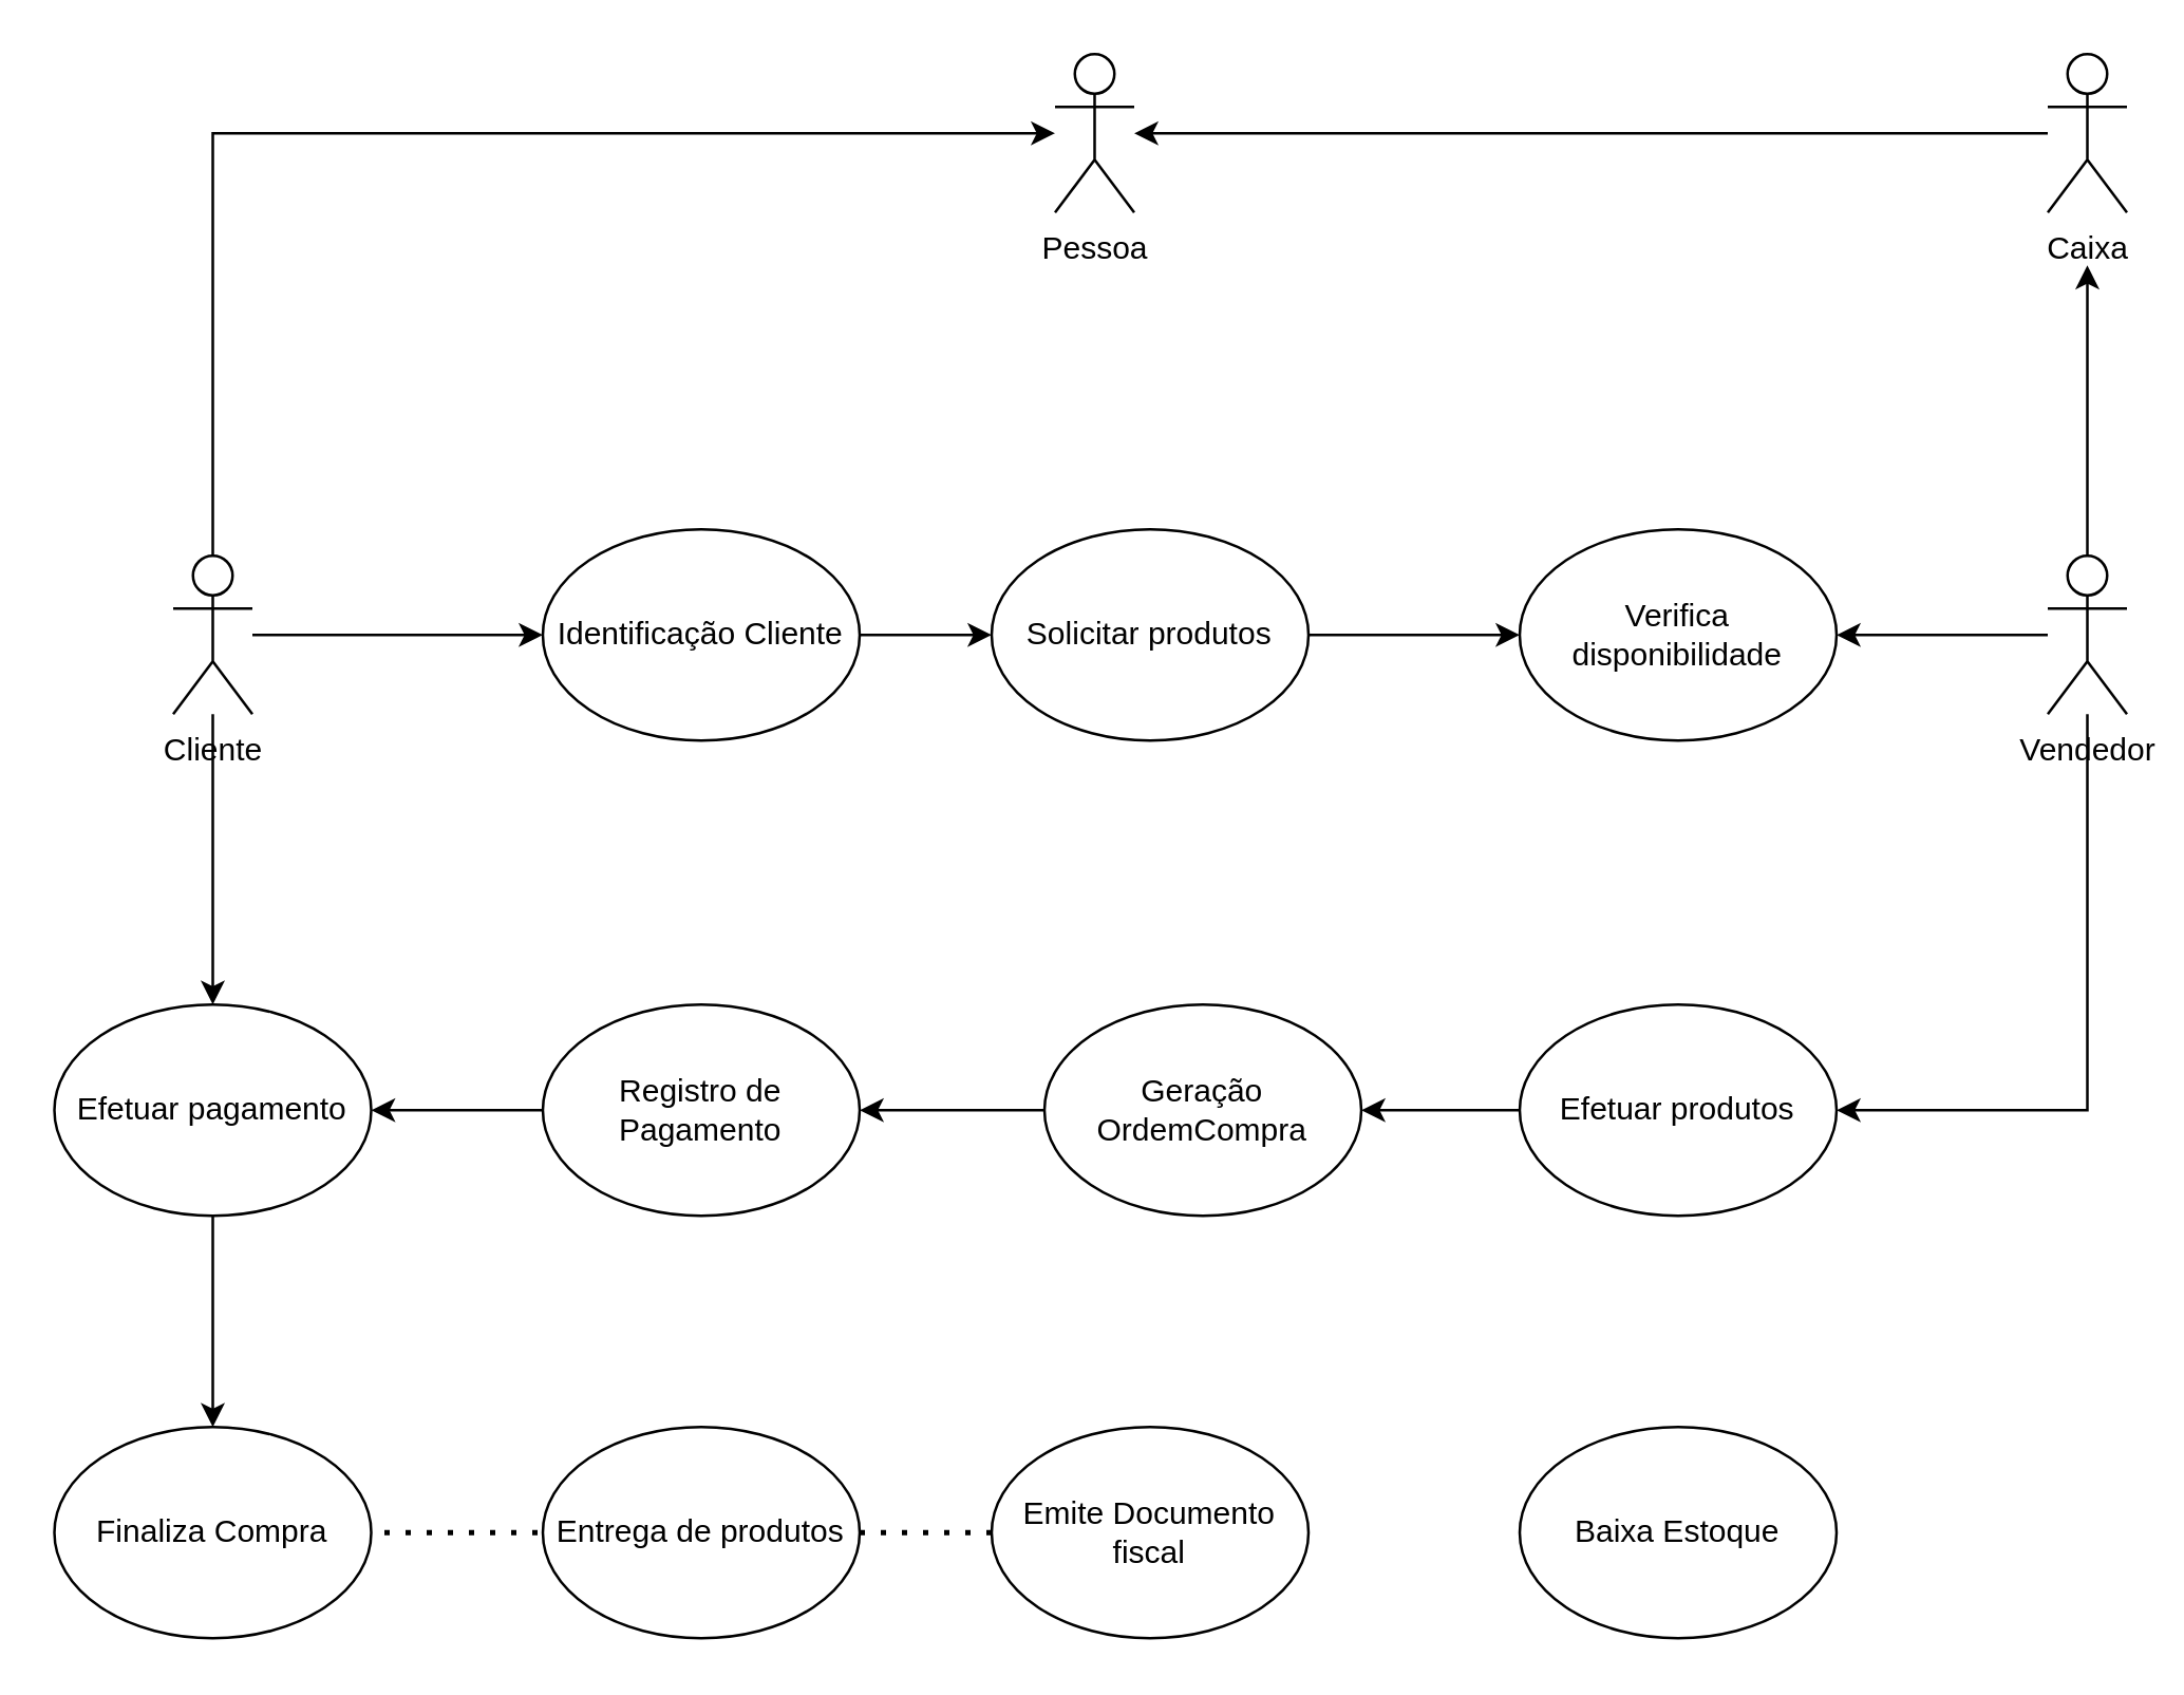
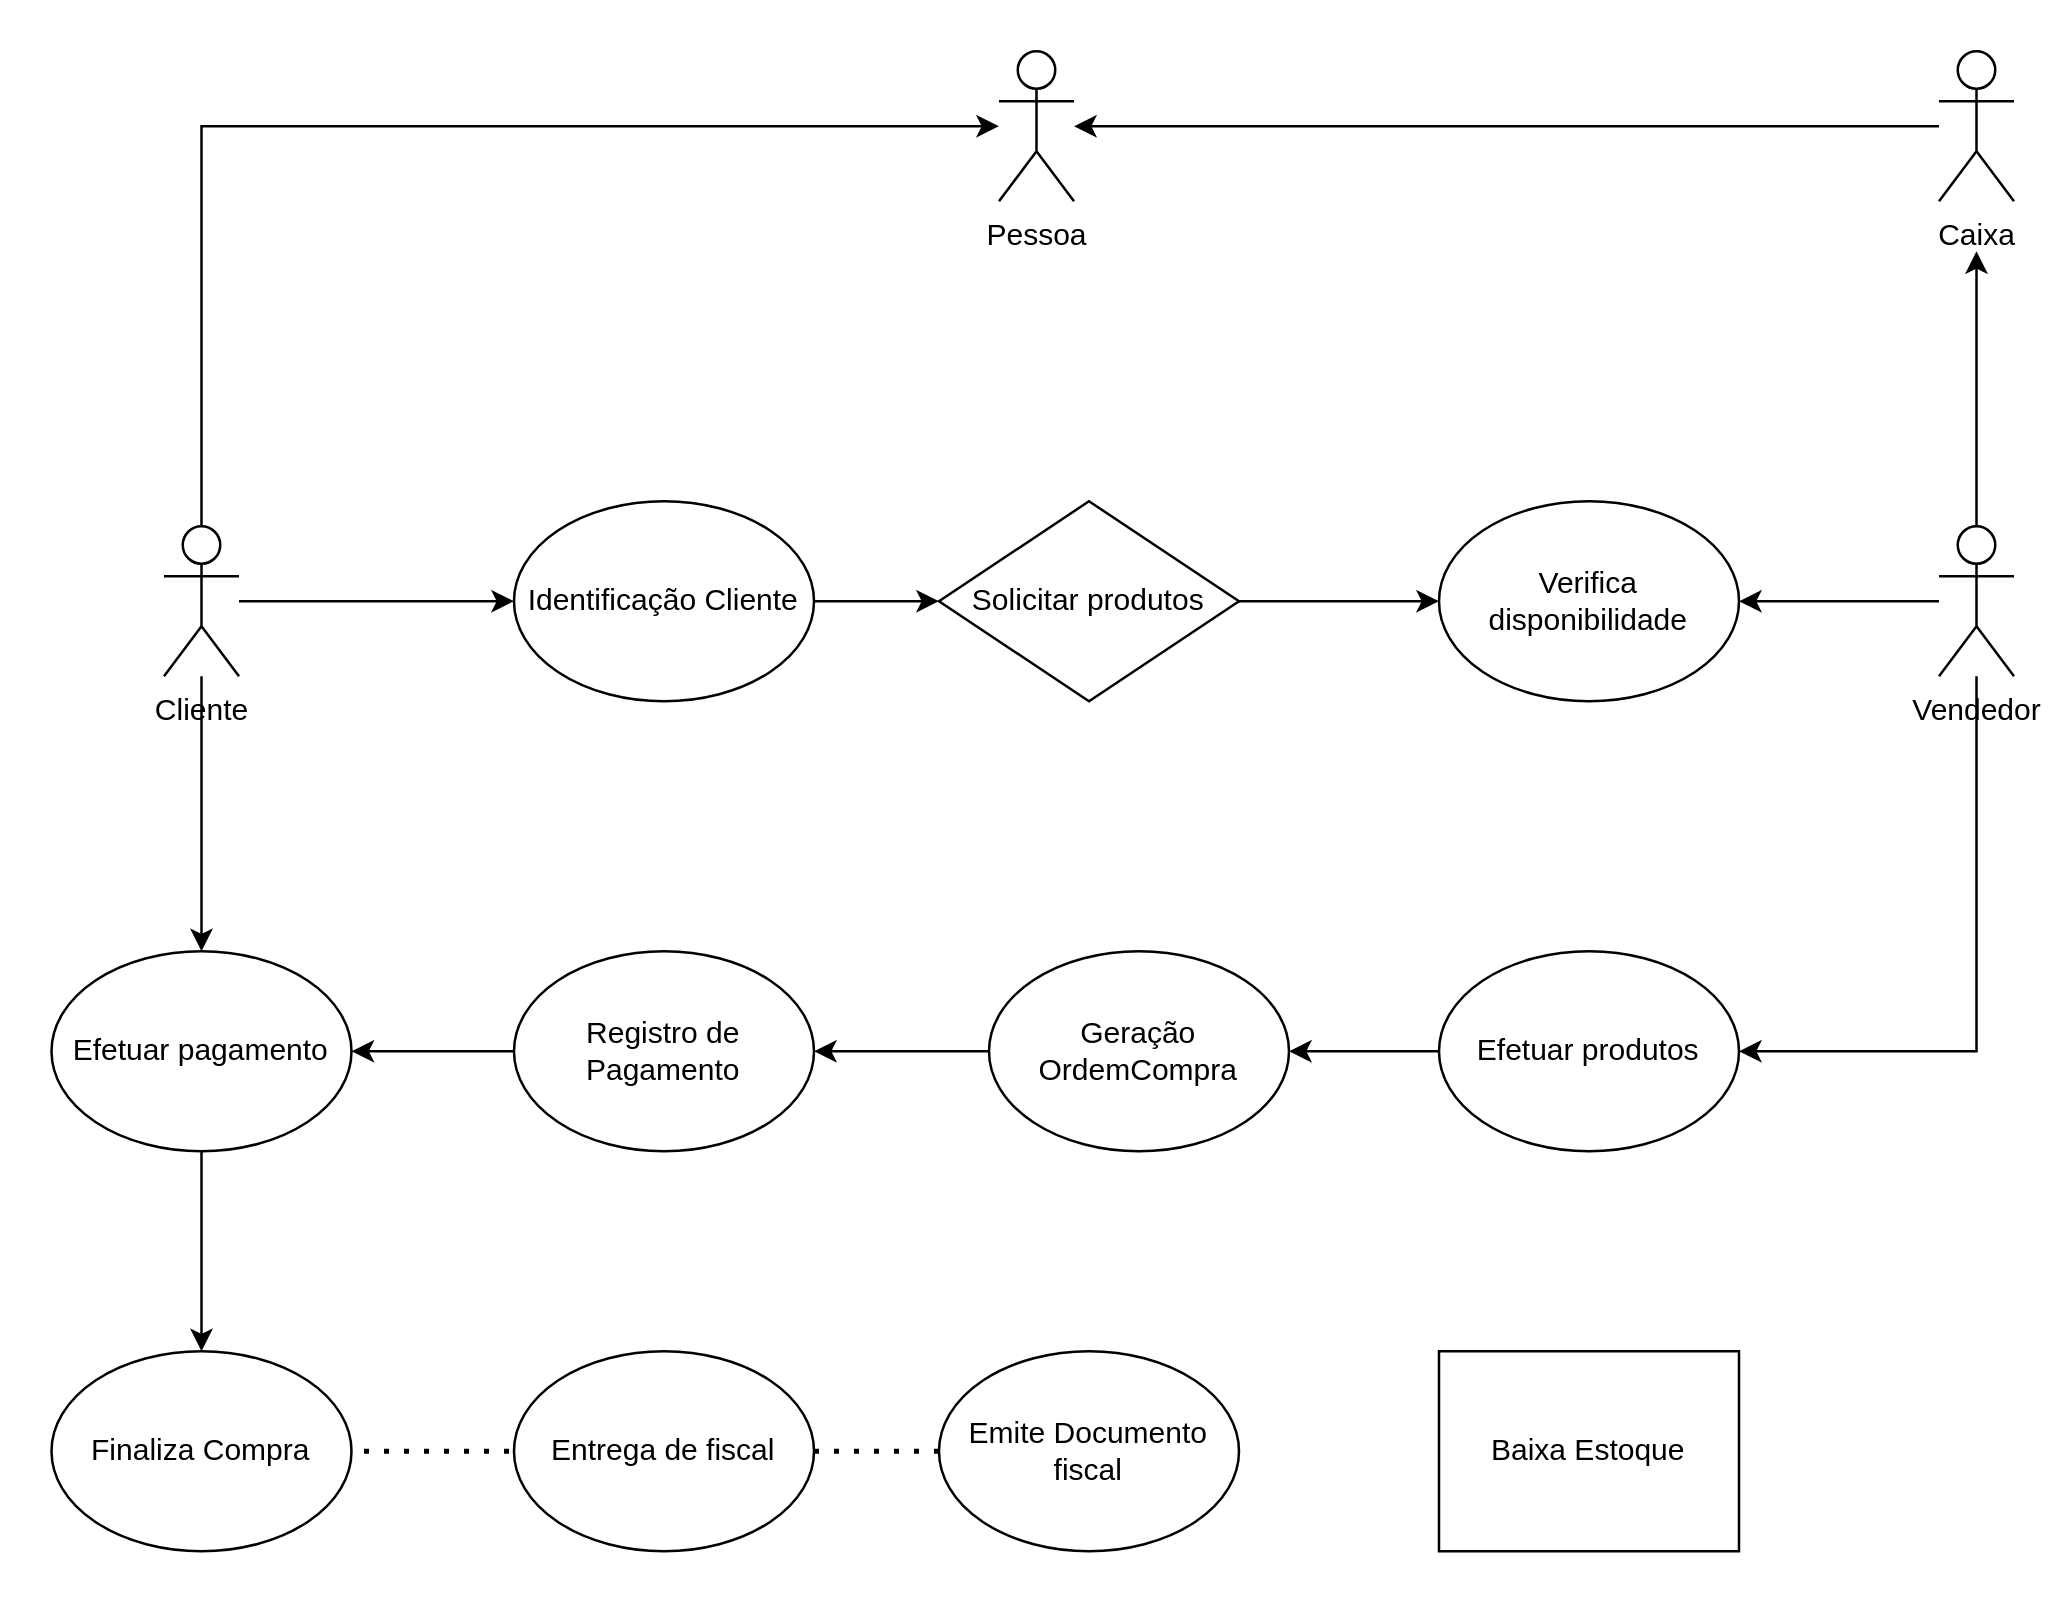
  <mxCell id="0" />
  <mxCell id="1" parent="0" />
  <mxCell id="2" style="edgeStyle=orthogonalEdgeStyle;rounded=0;orthogonalLoop=1;jettySize=auto;html=1;" edge="1" parent="1" source="3" target="20"><mxGeometry relative="1" as="geometry" /></mxCell>
  <mxCell id="3" value="Caixa" style="shape=umlActor;verticalLabelPosition=bottom;verticalAlign=top;html=1;outlineConnect=0;" vertex="1" parent="1"><mxGeometry x="775" y="20" width="30" height="60" as="geometry" /></mxCell>
  <mxCell id="4" style="edgeStyle=orthogonalEdgeStyle;rounded=0;orthogonalLoop=1;jettySize=auto;html=1;entryX=1;entryY=0.5;entryDx=0;entryDy=0;" edge="1" parent="1" source="5" target="7"><mxGeometry relative="1" as="geometry" /></mxCell>
  <mxCell id="5" value="Efetuar produtos" style="ellipse;whiteSpace=wrap;html=1;" vertex="1" parent="1"><mxGeometry x="575" y="380" width="120" height="80" as="geometry" /></mxCell>
  <mxCell id="6" style="edgeStyle=orthogonalEdgeStyle;rounded=0;orthogonalLoop=1;jettySize=auto;html=1;" edge="1" parent="1" source="7" target="9"><mxGeometry relative="1" as="geometry" /></mxCell>
  <mxCell id="7" value="Geração OrdemCompra" style="ellipse;whiteSpace=wrap;html=1;" vertex="1" parent="1"><mxGeometry x="395" y="380" width="120" height="80" as="geometry" /></mxCell>
  <mxCell id="8" style="edgeStyle=orthogonalEdgeStyle;rounded=0;orthogonalLoop=1;jettySize=auto;html=1;entryX=1;entryY=0.5;entryDx=0;entryDy=0;" edge="1" parent="1" source="9" target="11"><mxGeometry relative="1" as="geometry" /></mxCell>
  <mxCell id="9" value="Registro de Pagamento" style="ellipse;whiteSpace=wrap;html=1;" vertex="1" parent="1"><mxGeometry x="205" y="380" width="120" height="80" as="geometry" /></mxCell>
  <mxCell id="10" style="edgeStyle=orthogonalEdgeStyle;rounded=0;orthogonalLoop=1;jettySize=auto;html=1;" edge="1" parent="1" source="11" target="26"><mxGeometry relative="1" as="geometry" /></mxCell>
  <mxCell id="11" value="Efetuar pagamento" style="ellipse;whiteSpace=wrap;html=1;" vertex="1" parent="1"><mxGeometry x="20" y="380" width="120" height="80" as="geometry" /></mxCell>
  <mxCell id="12" style="edgeStyle=orthogonalEdgeStyle;rounded=0;orthogonalLoop=1;jettySize=auto;html=1;entryX=0;entryY=0.5;entryDx=0;entryDy=0;" edge="1" parent="1" source="15" target="25"><mxGeometry relative="1" as="geometry" /></mxCell>
  <mxCell id="13" style="edgeStyle=orthogonalEdgeStyle;rounded=0;orthogonalLoop=1;jettySize=auto;html=1;" edge="1" parent="1" source="15" target="11"><mxGeometry relative="1" as="geometry" /></mxCell>
  <mxCell id="14" style="edgeStyle=orthogonalEdgeStyle;rounded=0;orthogonalLoop=1;jettySize=auto;html=1;" edge="1" parent="1" source="15" target="20"><mxGeometry relative="1" as="geometry"><Array as="points"><mxPoint x="80" y="50" /></Array></mxGeometry></mxCell>
  <mxCell id="15" value="Cliente" style="shape=umlActor;verticalLabelPosition=bottom;verticalAlign=top;html=1;outlineConnect=0;" vertex="1" parent="1"><mxGeometry x="65" y="210" width="30" height="60" as="geometry" /></mxCell>
  <mxCell id="16" style="edgeStyle=orthogonalEdgeStyle;rounded=0;orthogonalLoop=1;jettySize=auto;html=1;" edge="1" parent="1" source="19" target="23"><mxGeometry relative="1" as="geometry" /></mxCell>
  <mxCell id="17" style="edgeStyle=orthogonalEdgeStyle;rounded=0;orthogonalLoop=1;jettySize=auto;html=1;entryX=1;entryY=0.5;entryDx=0;entryDy=0;" edge="1" parent="1" source="19" target="5"><mxGeometry relative="1" as="geometry"><Array as="points"><mxPoint x="790" y="420" /></Array></mxGeometry></mxCell>
  <mxCell id="18" style="edgeStyle=orthogonalEdgeStyle;rounded=0;orthogonalLoop=1;jettySize=auto;html=1;entryX=0.5;entryY=1.333;entryDx=0;entryDy=0;entryPerimeter=0;" edge="1" parent="1" source="19" target="3"><mxGeometry relative="1" as="geometry" /></mxCell>
  <mxCell id="19" value="Vendedor" style="shape=umlActor;verticalLabelPosition=bottom;verticalAlign=top;html=1;outlineConnect=0;" vertex="1" parent="1"><mxGeometry x="775" y="210" width="30" height="60" as="geometry" /></mxCell>
  <mxCell id="20" value="Pessoa" style="shape=umlActor;verticalLabelPosition=bottom;verticalAlign=top;html=1;outlineConnect=0;" vertex="1" parent="1"><mxGeometry x="399" y="20" width="30" height="60" as="geometry" /></mxCell>
  <mxCell id="21" style="edgeStyle=orthogonalEdgeStyle;rounded=0;orthogonalLoop=1;jettySize=auto;html=1;entryX=0;entryY=0.5;entryDx=0;entryDy=0;" edge="1" parent="1" source="22" target="23"><mxGeometry relative="1" as="geometry" /></mxCell>
- <mxCell id="22" value="Solicitar produtos" style="ellipse;whiteSpace=wrap;html=1;" vertex="1" parent="1"><mxGeometry x="375" y="200" width="120" height="80" as="geometry" /></mxCell>
+ <mxCell id="22" value="Solicitar produtos" style="rhombus;whiteSpace=wrap;html=1;" vertex="1" parent="1"><mxGeometry x="375" y="200" width="120" height="80" as="geometry" /></mxCell>
  <mxCell id="23" value="Verifica disponibilidade" style="ellipse;whiteSpace=wrap;html=1;" vertex="1" parent="1"><mxGeometry x="575" y="200" width="120" height="80" as="geometry" /></mxCell>
  <mxCell id="24" style="edgeStyle=orthogonalEdgeStyle;rounded=0;orthogonalLoop=1;jettySize=auto;html=1;" edge="1" parent="1" source="25" target="22"><mxGeometry relative="1" as="geometry" /></mxCell>
  <mxCell id="25" value="Identificação Cliente" style="ellipse;whiteSpace=wrap;html=1;" vertex="1" parent="1"><mxGeometry x="205" y="200" width="120" height="80" as="geometry" /></mxCell>
  <mxCell id="26" value="Finaliza Compra" style="ellipse;whiteSpace=wrap;html=1;" vertex="1" parent="1"><mxGeometry x="20" y="540" width="120" height="80" as="geometry" /></mxCell>
- <mxCell id="27" value="Baixa Estoque" style="ellipse;whiteSpace=wrap;html=1;" vertex="1" parent="1"><mxGeometry x="575" y="540" width="120" height="80" as="geometry" /></mxCell>
+ <mxCell id="27" value="Baixa Estoque" style="whiteSpace=wrap;html=1;rounded=0;" vertex="1" parent="1"><mxGeometry x="575" y="540" width="120" height="80" as="geometry" /></mxCell>
  <mxCell id="28" value="Emite Documento fiscal" style="ellipse;whiteSpace=wrap;html=1;" vertex="1" parent="1"><mxGeometry x="375" y="540" width="120" height="80" as="geometry" /></mxCell>
- <mxCell id="29" value="Entrega de produtos" style="ellipse;whiteSpace=wrap;html=1;" vertex="1" parent="1"><mxGeometry x="205" y="540" width="120" height="80" as="geometry" /></mxCell>
+ <mxCell id="29" value="Entrega de fiscal" style="ellipse;whiteSpace=wrap;html=1;" vertex="1" parent="1"><mxGeometry x="205" y="540" width="120" height="80" as="geometry" /></mxCell>
  <mxCell id="30" value="" style="endArrow=none;dashed=1;html=1;dashPattern=1 3;strokeWidth=2;rounded=0;entryX=0;entryY=0.5;entryDx=0;entryDy=0;exitX=1;exitY=0.5;exitDx=0;exitDy=0;" edge="1" parent="1" source="29" target="28"><mxGeometry width="50" height="50" relative="1" as="geometry"><mxPoint x="335" y="610" as="sourcePoint" /><mxPoint x="415" y="610" as="targetPoint" /></mxGeometry></mxCell>
  <mxCell id="31" value="" style="endArrow=none;dashed=1;html=1;dashPattern=1 3;strokeWidth=2;rounded=0;entryX=0;entryY=0.5;entryDx=0;entryDy=0;" edge="1" parent="1" target="29"><mxGeometry width="50" height="50" relative="1" as="geometry"><mxPoint x="145" y="580" as="sourcePoint" /><mxPoint x="225" y="620" as="targetPoint" /></mxGeometry></mxCell>
